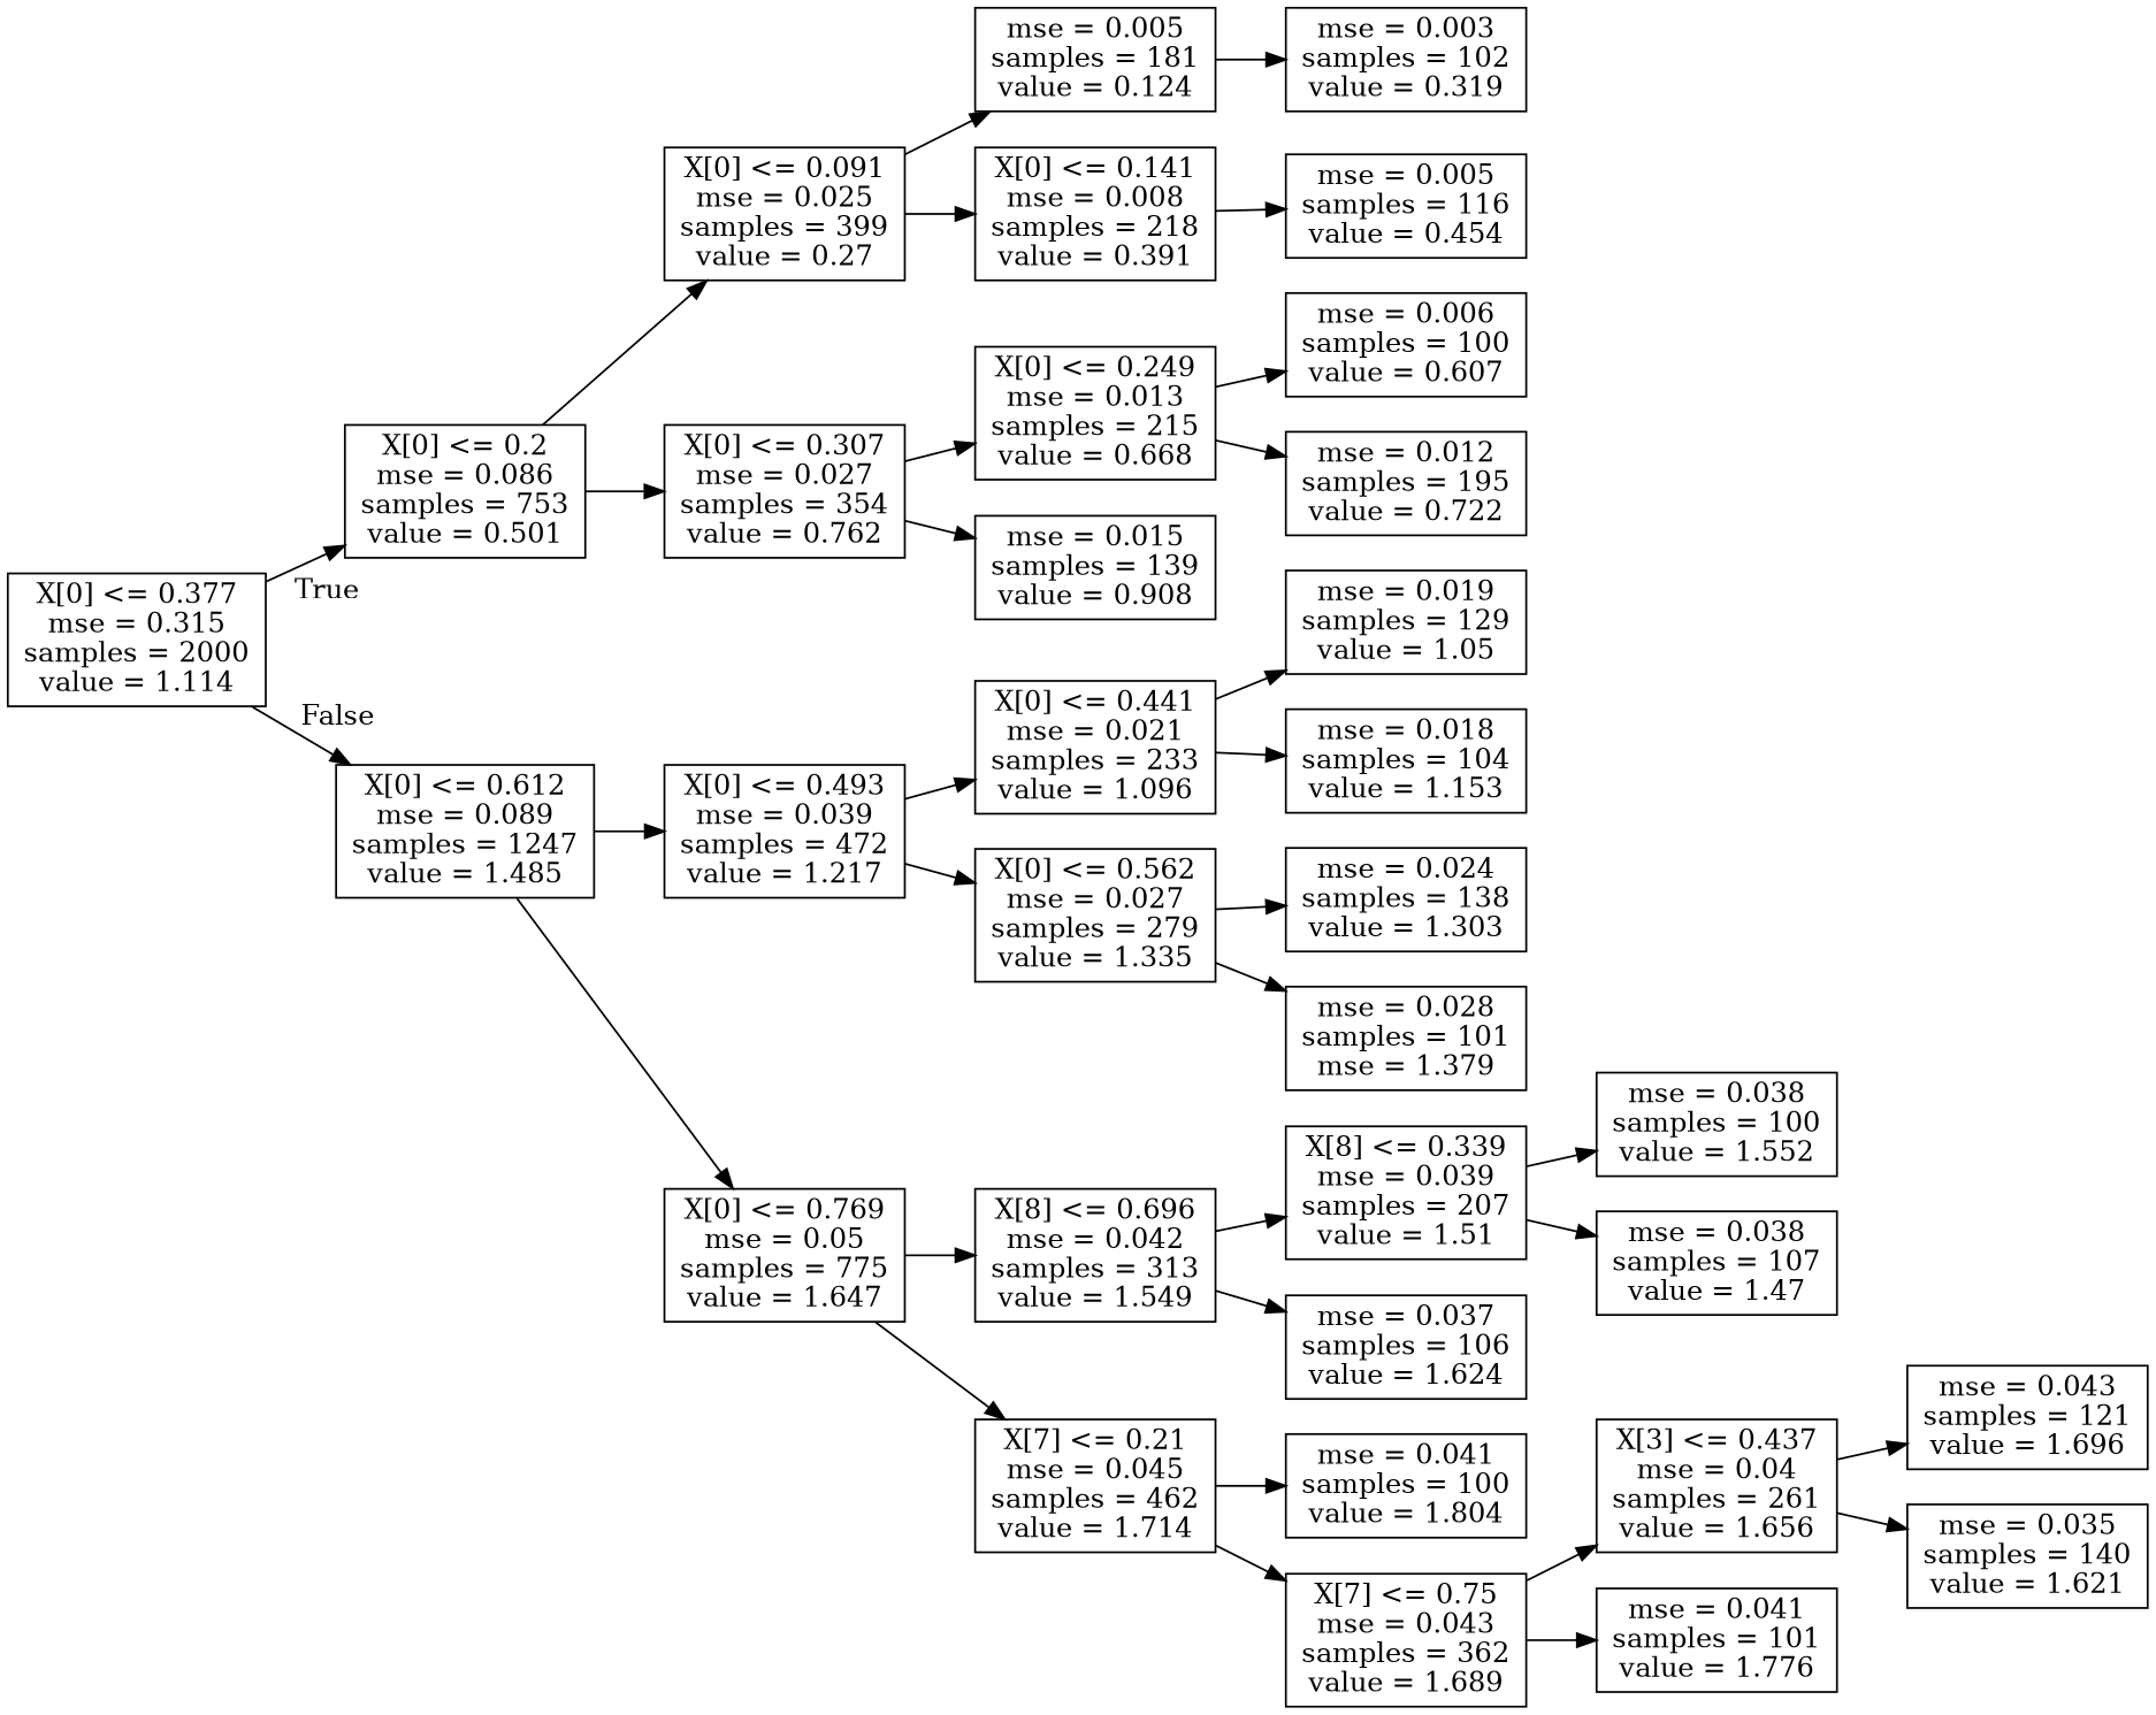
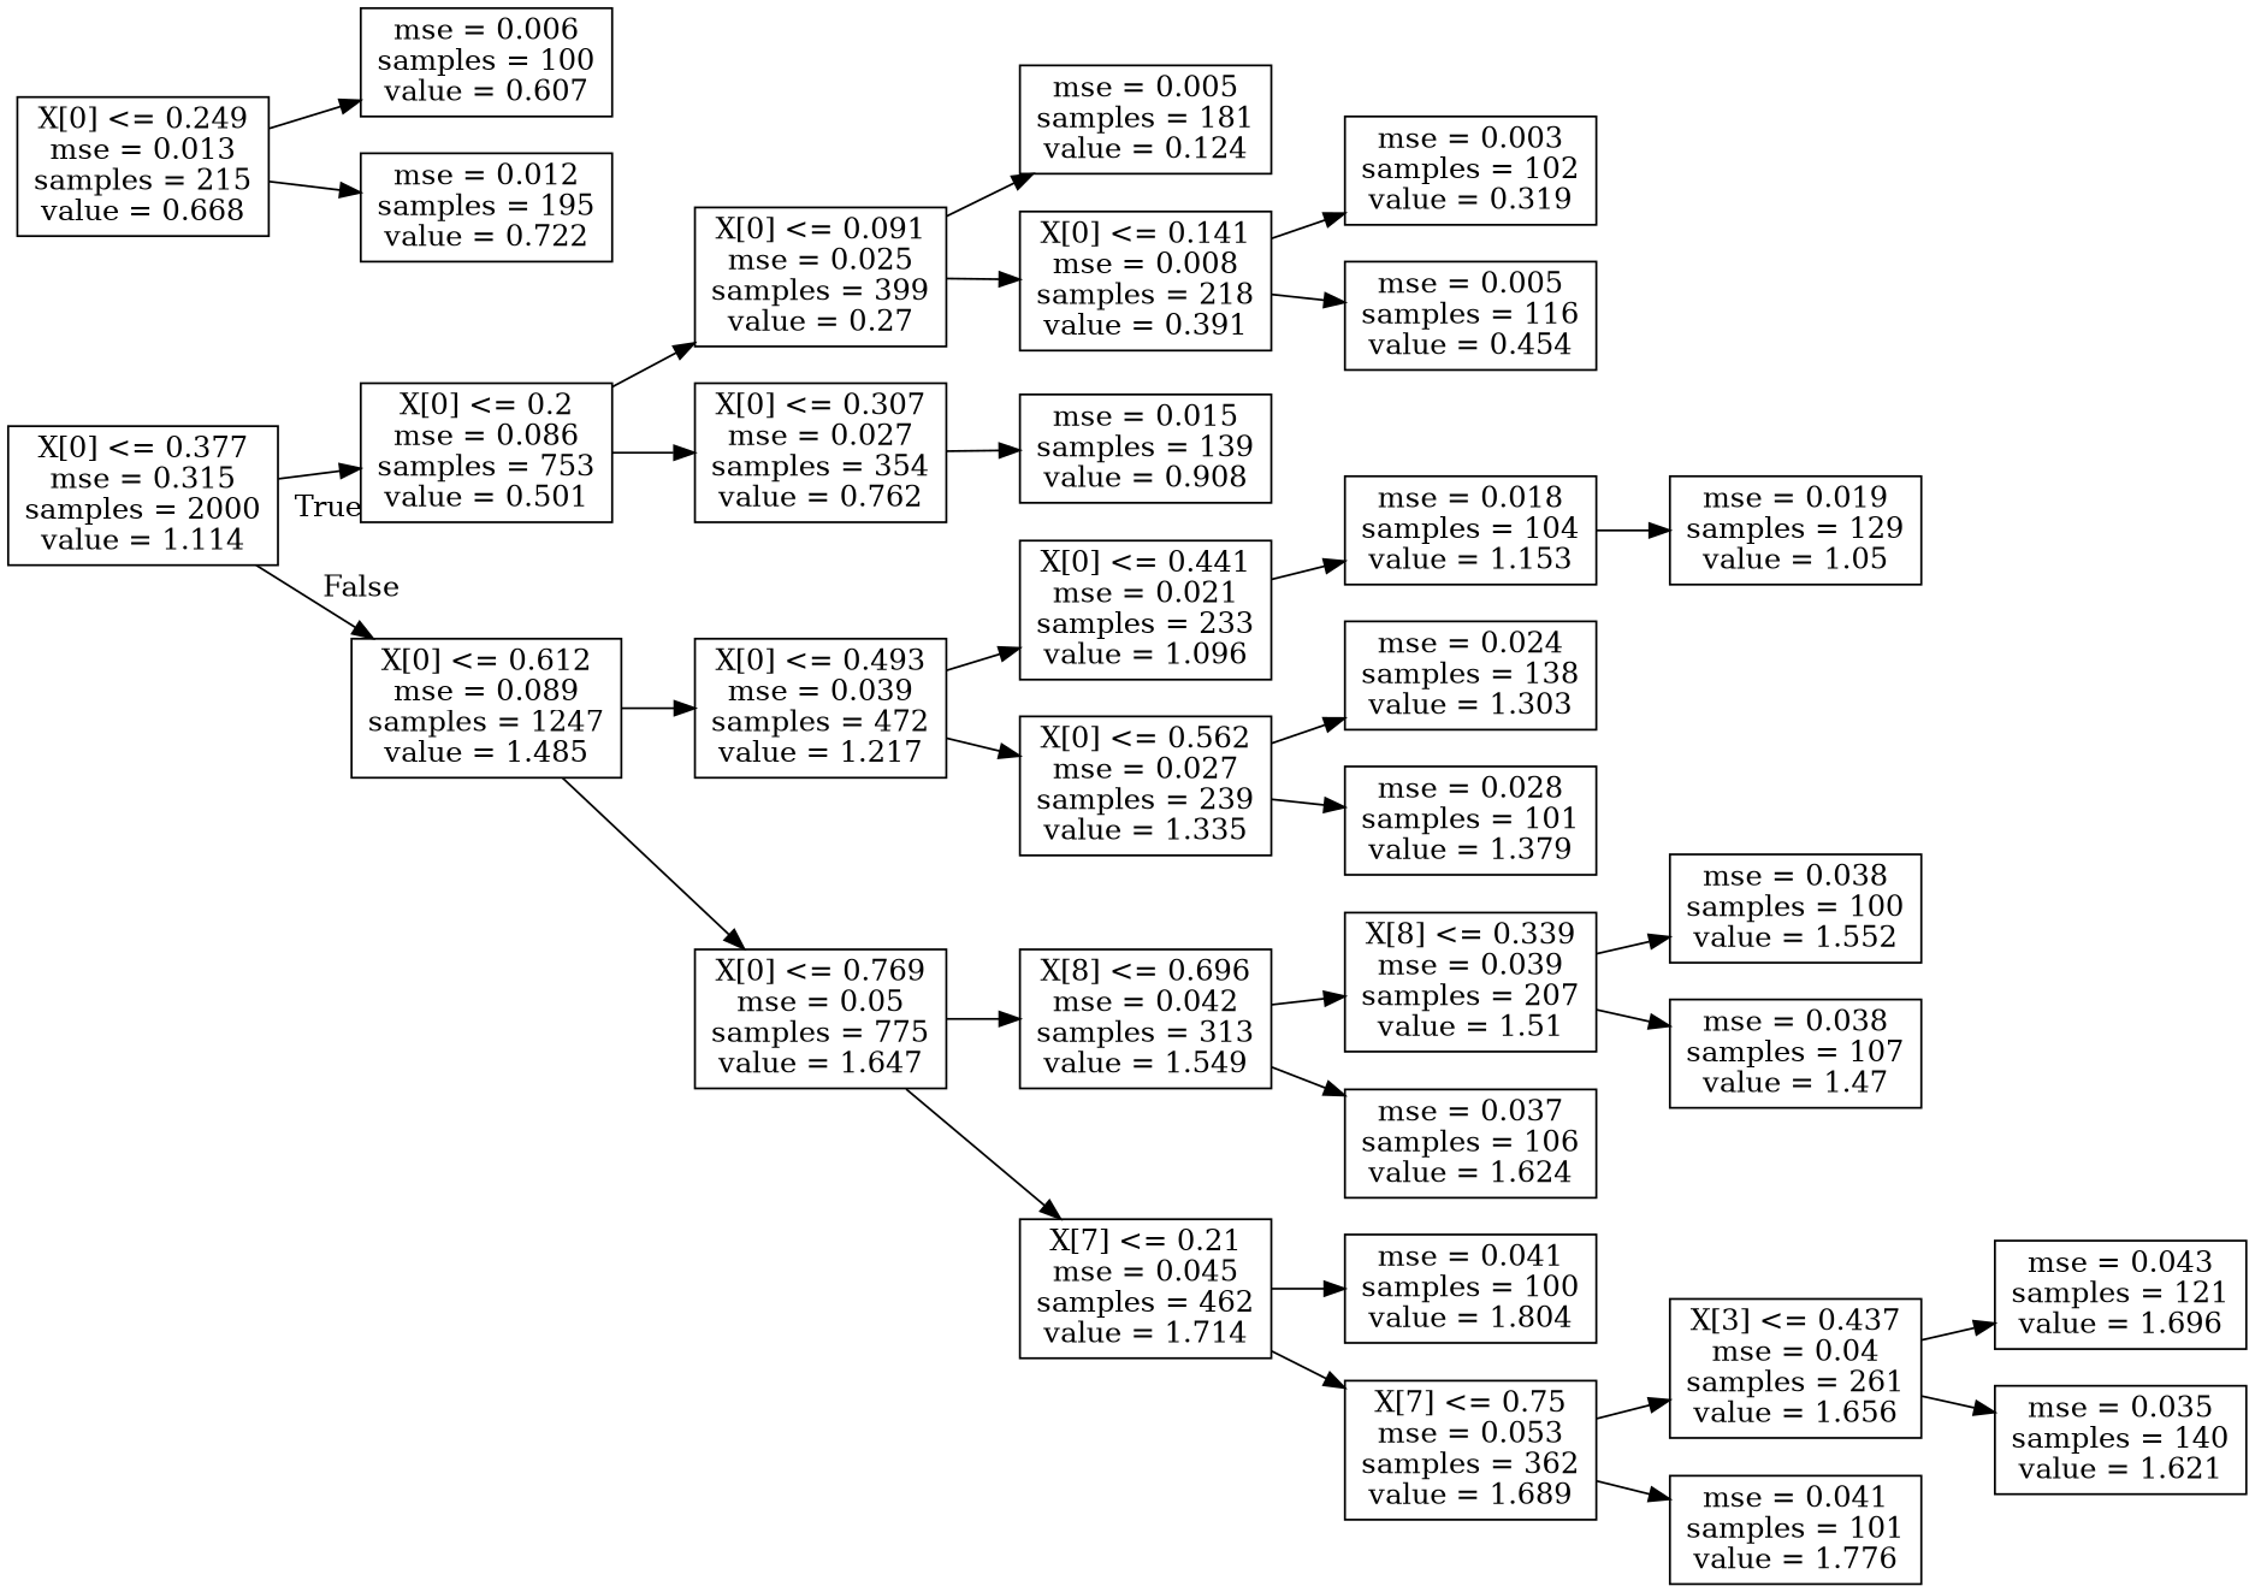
  digraph {
    rankdir=LR
    node [shape=box]
    n1 [label="X[0] <= 0.377\nmse = 0.315\nsamples = 2000\nvalue = 1.114"]
    n2 [label="X[0] <= 0.2\nmse = 0.086\nsamples = 753\nvalue = 0.501"]
    n3 [label="X[0] <= 0.612\nmse = 0.089\nsamples = 1247\nvalue = 1.485"]
    n4 [label="X[0] <= 0.091\nmse = 0.025\nsamples = 399\nvalue = 0.27"]
    n5 [label="X[0] <= 0.307\nmse = 0.027\nsamples = 354\nvalue = 0.762"]
    n6 [label="X[0] <= 0.493\nmse = 0.039\nsamples = 472\nvalue = 1.217"]
    n7 [label="X[0] <= 0.769\nmse = 0.05\nsamples = 775\nvalue = 1.647"]
    n8 [label="mse = 0.005\nsamples = 181\nvalue = 0.124"]
    n9 [label="X[0] <= 0.141\nmse = 0.008\nsamples = 218\nvalue = 0.391"]
    n10 [label="X[0] <= 0.249\nmse = 0.013\nsamples = 215\nvalue = 0.668"]
    n11 [label="mse = 0.015\nsamples = 139\nvalue = 0.908"]
    n12 [label="mse = 0.003\nsamples = 102\nvalue = 0.319"]
    n13 [label="mse = 0.005\nsamples = 116\nvalue = 0.454"]
    n14 [label="mse = 0.006\nsamples = 100\nvalue = 0.607"]
    n15 [label="mse = 0.012\nsamples = 195\nvalue = 0.722"]
    n16 [label="X[0] <= 0.441\nmse = 0.021\nsamples = 233\nvalue = 1.096"]
-   n17 [label="X[0] <= 0.562\nmse = 0.027\nsamples = 279\nvalue = 1.335"]
+   n17 [label="X[0] <= 0.562\nmse = 0.027\nsamples = 239\nvalue = 1.335"]
    n18 [label="X[8] <= 0.696\nmse = 0.042\nsamples = 313\nvalue = 1.549"]
    n19 [label="X[7] <= 0.21\nmse = 0.045\nsamples = 462\nvalue = 1.714"]
    n20 [label="mse = 0.019\nsamples = 129\nvalue = 1.05"]
    n21 [label="mse = 0.018\nsamples = 104\nvalue = 1.153"]
    n22 [label="mse = 0.024\nsamples = 138\nvalue = 1.303"]
-   n23 [label="mse = 0.028\nsamples = 101\nmse = 1.379"]
+   n23 [label="mse = 0.028\nsamples = 101\nvalue = 1.379"]
    n24 [label="X[8] <= 0.339\nmse = 0.039\nsamples = 207\nvalue = 1.51"]
    n25 [label="mse = 0.037\nsamples = 106\nvalue = 1.624"]
    n26 [label="mse = 0.041\nsamples = 100\nvalue = 1.804"]
-   n27 [label="X[7] <= 0.75\nmse = 0.043\nsamples = 362\nvalue = 1.689"]
+   n27 [label="X[7] <= 0.75\nmse = 0.053\nsamples = 362\nvalue = 1.689"]
    n28 [label="mse = 0.038\nsamples = 100\nvalue = 1.552"]
    n29 [label="mse = 0.038\nsamples = 107\nvalue = 1.47"]
    n30 [label="X[3] <= 0.437\nmse = 0.04\nsamples = 261\nvalue = 1.656"]
    n31 [label="mse = 0.041\nsamples = 101\nvalue = 1.776"]
    n32 [label="mse = 0.043\nsamples = 121\nvalue = 1.696"]
    n33 [label="mse = 0.035\nsamples = 140\nvalue = 1.621"]
    n1 -> n2 [headlabel=True labelangle=45 labeldistance=2.5]
    n1 -> n3 [headlabel=False labelangle=-45 labeldistance=2.5]
    n2 -> n4
    n2 -> n5
    n3 -> n6
    n3 -> n7
    n4 -> n8
    n4 -> n9
-   n5 -> n10
    n5 -> n11
    n6 -> n16
    n6 -> n17
    n7 -> n18
    n7 -> n19
-   n8 -> n12
+   n9 -> n12
    n9 -> n13
    n10 -> n14
    n10 -> n15
-   n16 -> n20
+   n21 -> n20
    n16 -> n21
    n17 -> n22
    n17 -> n23
    n18 -> n24
    n18 -> n25
    n19 -> n26
    n19 -> n27
    n24 -> n28
    n24 -> n29
    n27 -> n30
    n27 -> n31
    n30 -> n32
    n30 -> n33
  }
